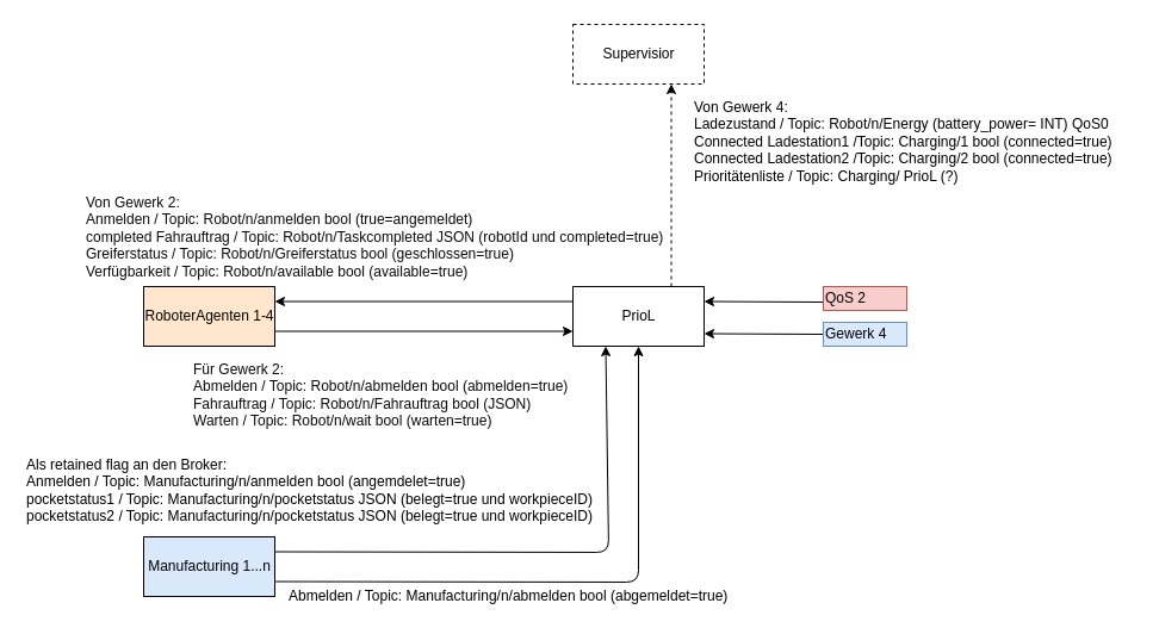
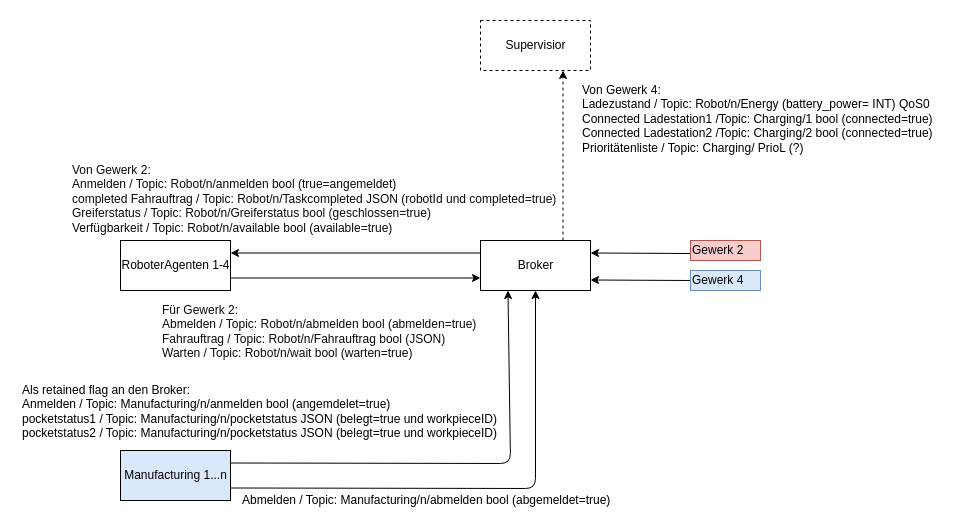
  <mxCell id="0" />
  <mxCell id="1" parent="0" />
- <mxCell id="2" value="RoboterAgenten 1-4" style="html=1;fillColor=#ffe6cc;" parent="1" vertex="1"><mxGeometry x="120" y="240" width="110" height="50" as="geometry" /></mxCell>
- <mxCell id="3" value="PrioL" style="html=1;" parent="1" vertex="1"><mxGeometry x="480" y="240" width="110" height="50" as="geometry" /></mxCell>
+ <mxCell id="2" value="RoboterAgenten 1-4" style="html=1;" parent="1" vertex="1"><mxGeometry x="120" y="240" width="110" height="50" as="geometry" /></mxCell>
+ <mxCell id="3" value="Broker" style="html=1;" parent="1" vertex="1"><mxGeometry x="480" y="240" width="110" height="50" as="geometry" /></mxCell>
  <mxCell id="4" value="" style="endArrow=classic;html=1;exitX=0;exitY=0.25;exitDx=0;exitDy=0;entryX=1;entryY=0.25;entryDx=0;entryDy=0;startArrow=none;startFill=0;" parent="1" source="3" target="2" edge="1"><mxGeometry width="50" height="50" relative="1" as="geometry"><mxPoint x="120" y="360" as="sourcePoint" /><mxPoint x="170" y="310" as="targetPoint" /></mxGeometry></mxCell>
  <mxCell id="5" value="&lt;font color=&quot;#0a0a0a&quot;&gt;Von Gewerk 2:&lt;br&gt;Anmelden / Topic: Robot/n/anmelden bool (true=angemeldet)&lt;br&gt;completed Fahrauftrag / Topic: Robot/n/Taskcompleted JSON (robotId und completed=true)&lt;br&gt;Greiferstatus / Topic: Robot/n/Greiferstatus bool (geschlossen=true)&lt;br&gt;Verfügbarkeit / Topic: Robot/n/available bool (available=true)&lt;/font&gt;" style="text;html=1;resizable=0;points=[];autosize=1;align=left;verticalAlign=top;spacingTop=-4;" parent="1" vertex="1"><mxGeometry x="70" y="160" width="510" height="80" as="geometry" /></mxCell>
  <mxCell id="6" value="" style="endArrow=classic;html=1;exitX=1;exitY=0.75;exitDx=0;exitDy=0;entryX=0;entryY=0.75;entryDx=0;entryDy=0;startArrow=none;startFill=0;" parent="1" source="2" target="3" edge="1"><mxGeometry width="50" height="50" relative="1" as="geometry"><mxPoint x="490" y="262.5" as="sourcePoint" /><mxPoint x="240" y="262.5" as="targetPoint" /></mxGeometry></mxCell>
  <mxCell id="7" value="&lt;font color=&quot;#0a0a0a&quot;&gt;Für Gewerk 2:&lt;br&gt;Abmelden / Topic: Robot/n/abmelden bool (abmelden=true)&lt;br&gt;Fahrauftrag / Topic: Robot/n/Fahrauftrag bool (JSON)&lt;br&gt;Warten / Topic: Robot/n/wait bool (warten=true)&lt;/font&gt;" style="text;html=1;resizable=0;points=[];autosize=1;align=left;verticalAlign=top;spacingTop=-4;" parent="1" vertex="1"><mxGeometry x="160" y="300" width="340" height="70" as="geometry" /></mxCell>
  <mxCell id="8" value="Manufacturing 1...n" style="html=1;fillColor=#dae8fc;" parent="1" vertex="1"><mxGeometry x="120" y="450" width="110" height="50" as="geometry" /></mxCell>
  <mxCell id="9" value="" style="endArrow=classic;html=1;entryX=0.25;entryY=1;entryDx=0;entryDy=0;exitX=1;exitY=0.25;exitDx=0;exitDy=0;" parent="1" source="8" target="3" edge="1"><mxGeometry width="50" height="50" relative="1" as="geometry"><mxPoint x="20" y="490" as="sourcePoint" /><mxPoint x="70" y="440" as="targetPoint" /><Array as="points"><mxPoint x="510" y="463" /></Array></mxGeometry></mxCell>
  <mxCell id="10" value="" style="endArrow=classic;html=1;entryX=0.5;entryY=1;entryDx=0;entryDy=0;exitX=1;exitY=0.75;exitDx=0;exitDy=0;" parent="1" source="8" target="3" edge="1"><mxGeometry width="50" height="50" relative="1" as="geometry"><mxPoint x="240" y="392.5" as="sourcePoint" /><mxPoint x="517.5" y="300" as="targetPoint" /><Array as="points"><mxPoint x="535" y="488" /></Array></mxGeometry></mxCell>
  <mxCell id="11" value="Als retained flag an den Broker:&lt;br&gt;Anmelden / Topic:&amp;nbsp;&lt;span style=&quot;text-align: center&quot;&gt;Manufacturing&lt;/span&gt;/n/anmelden bool (angemdelet=true)&lt;br&gt;pocketstatus1 / Topic:&amp;nbsp;&lt;span style=&quot;text-align: center&quot;&gt;Manufacturing&lt;/span&gt;/n/pocketstatus JSON (belegt=true und workpieceID)&lt;br&gt;pocketstatus2 / Topic:&amp;nbsp;&lt;span style=&quot;text-align: center&quot;&gt;Manufacturing&lt;/span&gt;/n/pocketstatus JSON (belegt=true und workpieceID)" style="text;html=1;resizable=0;points=[];autosize=1;align=left;verticalAlign=top;spacingTop=-4;" parent="1" vertex="1"><mxGeometry x="20" y="380" width="500" height="70" as="geometry" /></mxCell>
  <mxCell id="12" value="Abmelden / Topic:&amp;nbsp;&lt;span style=&quot;text-align: center&quot;&gt;Manufacturing&lt;/span&gt;/n/abmelden bool (abgemeldet=true)" style="text;html=1;resizable=0;points=[];autosize=1;align=left;verticalAlign=top;spacingTop=-4;" parent="1" vertex="1"><mxGeometry x="240" y="490" width="390" height="20" as="geometry" /></mxCell>
  <mxCell id="13" value="Supervisior" style="html=1;dashed=1;" parent="1" vertex="1"><mxGeometry x="480" y="20" width="110" height="50" as="geometry" /></mxCell>
  <mxCell id="14" value="" style="endArrow=classic;html=1;entryX=0.75;entryY=1;entryDx=0;entryDy=0;exitX=0.75;exitY=0;exitDx=0;exitDy=0;dashed=1;" parent="1" source="3" target="13" edge="1"><mxGeometry width="50" height="50" relative="1" as="geometry"><mxPoint x="517.5" y="80" as="sourcePoint" /><mxPoint x="517.5" y="250" as="targetPoint" /></mxGeometry></mxCell>
  <mxCell id="15" value="Von Gewerk 4:&lt;br&gt;Ladezustand / Topic: Robot/n/Energy (battery_power= INT) QoS0&lt;br&gt;Connected Ladestation1 /Topic: Charging/1 bool (connected=true)&lt;br&gt;Connected Ladestation2 /Topic: Charging/2 bool (connected=true)&lt;br&gt;Prioritätenliste / Topic: Charging/ PrioL (?)" style="text;html=1;resizable=0;points=[];autosize=1;align=left;verticalAlign=top;spacingTop=-4;" parent="1" vertex="1"><mxGeometry x="580" y="80" width="370" height="80" as="geometry" /></mxCell>
  <mxCell id="16" value="" style="endArrow=classic;html=1;entryX=1;entryY=0.25;entryDx=0;entryDy=0;" parent="1" target="3" edge="1"><mxGeometry width="50" height="50" relative="1" as="geometry"><mxPoint x="690" y="253" as="sourcePoint" /><mxPoint x="70" y="550" as="targetPoint" /></mxGeometry></mxCell>
  <mxCell id="17" value="" style="endArrow=classic;html=1;entryX=1;entryY=0.25;entryDx=0;entryDy=0;" parent="1" edge="1"><mxGeometry width="50" height="50" relative="1" as="geometry"><mxPoint x="690" y="280" as="sourcePoint" /><mxPoint x="590" y="279.5" as="targetPoint" /></mxGeometry></mxCell>
- <mxCell id="18" value="QoS 2&lt;br&gt;" style="text;html=1;resizable=0;points=[];autosize=1;align=left;verticalAlign=top;spacingTop=-4;fillColor=#f8cecc;strokeColor=#b85450;" parent="1" vertex="1"><mxGeometry x="690" y="240" width="70" height="20" as="geometry" /></mxCell>
+ <mxCell id="18" value="Gewerk 2&lt;br&gt;" style="text;html=1;resizable=0;points=[];autosize=1;align=left;verticalAlign=top;spacingTop=-4;fillColor=#f8cecc;strokeColor=#b85450;" parent="1" vertex="1"><mxGeometry x="690" y="240" width="70" height="20" as="geometry" /></mxCell>
  <mxCell id="19" value="Gewerk 4" style="text;html=1;resizable=0;points=[];autosize=1;align=left;verticalAlign=top;spacingTop=-4;fillColor=#dae8fc;strokeColor=#6c8ebf;" parent="1" vertex="1"><mxGeometry x="690" y="270" width="70" height="20" as="geometry" /></mxCell>
